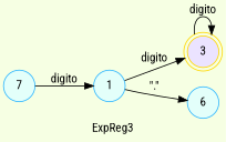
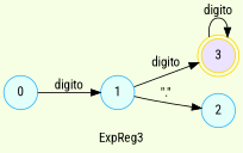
  digraph {
    bgcolor="#F6FFE3"
    fontname="Roboto Condensed"
    label=ExpReg3
    rankdir=LR
    node [color="#2CB5FF" fillcolor="#E3FFFA" fontname="Roboto Condensed" shape=circle style=filled]
    edge [fontname="Roboto Condensed"]
    3 [color=gold fillcolor="#EBE3FF" shape=doublecircle]
-   0 [label=7]
+   0
    1
-   2 [label=6]
+   2
    3 -> 3 [label=digito]
    0 -> 1 [label=digito]
    1 -> 3 [label=digito]
    1 -> 2 [label="\".\""]
  }
